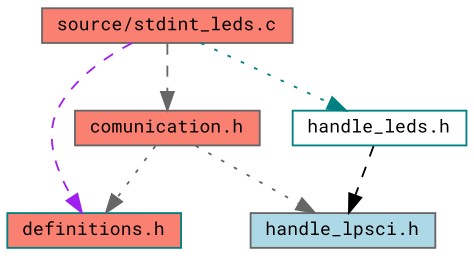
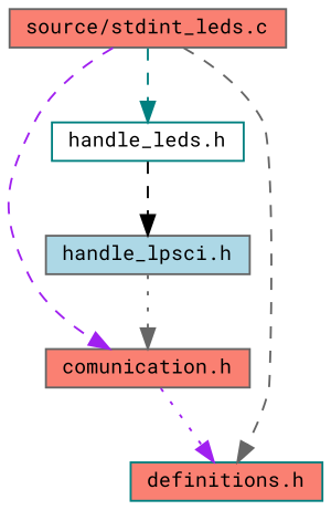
  digraph {
    fontname="Roboto Mono"
    node [color=gray40 fillcolor=salmon fontname="Roboto Mono" fontsize=10 shape=record style=filled]
    edge [color=purple fontname="Roboto Mono" fontsize=10 labelfontname=Helvetica labelfontsize=10 style=dashed]
    n1 [fontcolor=black height=0.2 label="source/stdint_leds.c" width=0.4]
    n2 [height=0.2 label="comunication.h" width=0.4]
    n3 [color=teal height=0.2 label="definitions.h" width=0.4]
    n4 [color=teal fillcolor=white height=0.2 label="handle_leds.h" width=0.4]
    n5 [fillcolor=lightblue height=0.2 label="handle_lpsci.h" width=0.4]
-   n1 -> n2 [color=gray40]
-   n1 -> n3
-   n1 -> n4 [color=teal style=dotted]
-   n2 -> n3 [color=gray40 style=dotted]
-   n2 -> n5 [color=gray40 style=dotted]
+   n1 -> n2
+   n1 -> n3 [color=gray40]
+   n1 -> n4 [color=teal]
+   n2 -> n3 [style=dotted]
+   n5 -> n2 [color=gray40 style=dotted]
    n4 -> n5 [color=black]
  }
